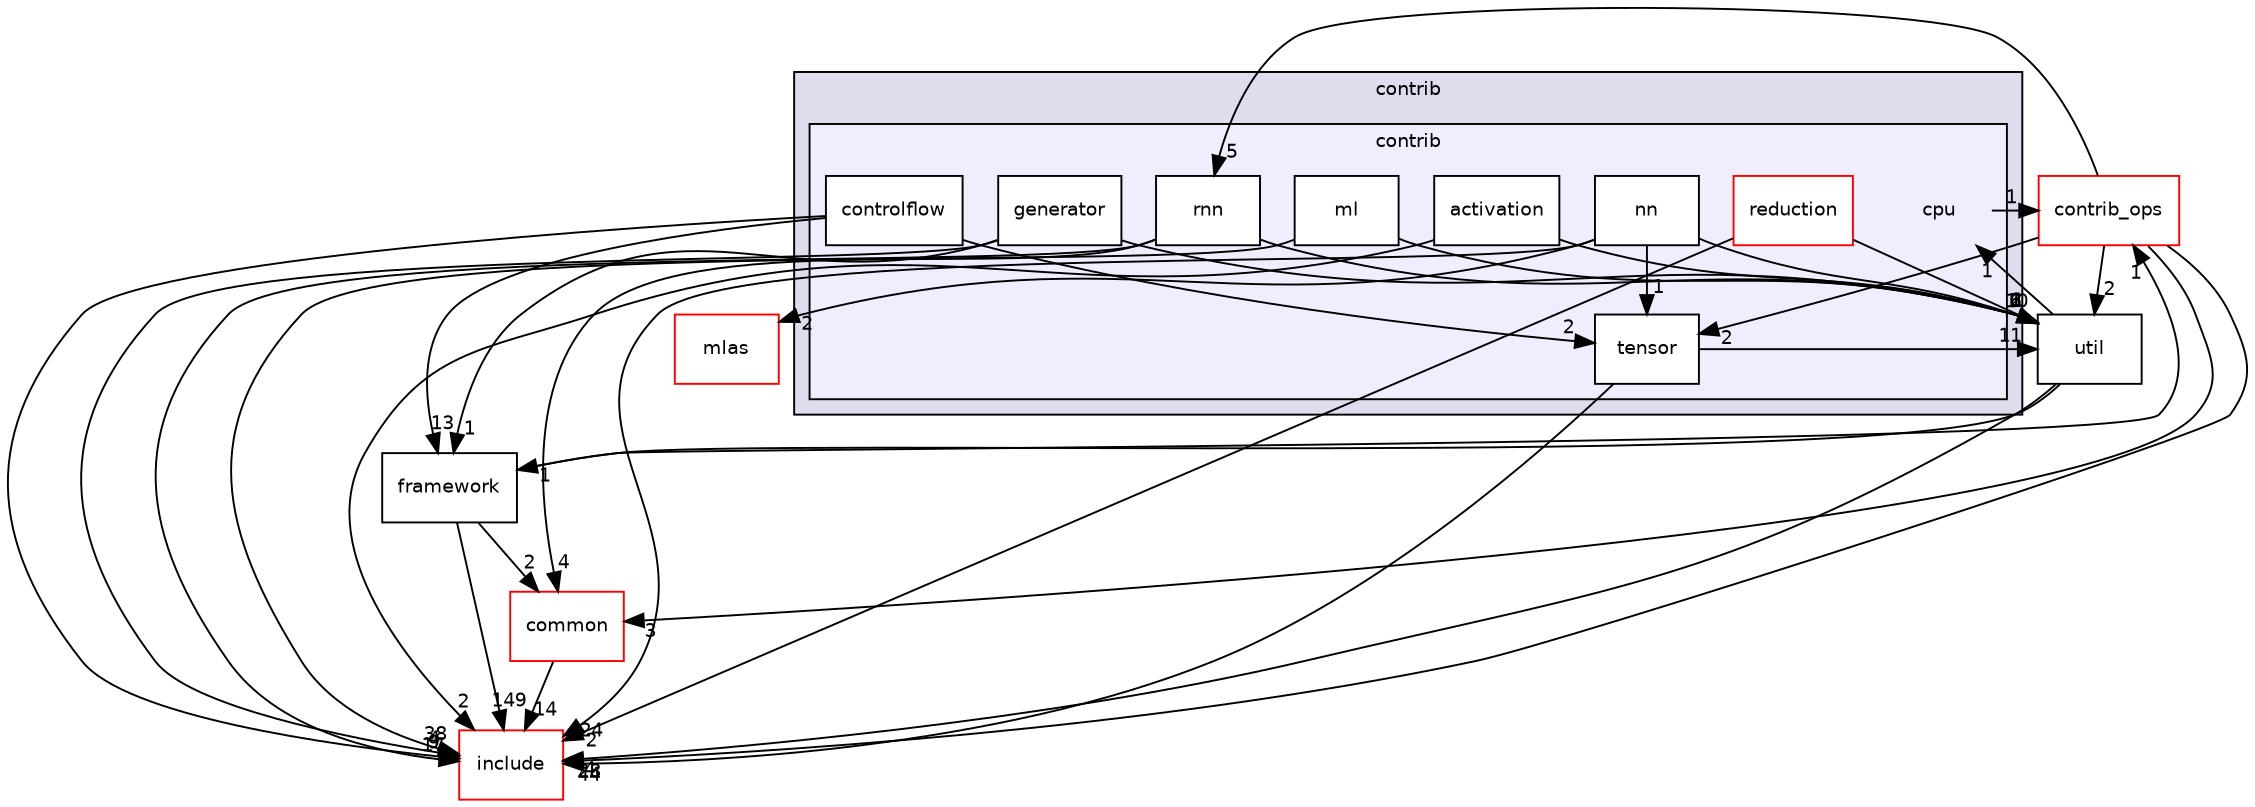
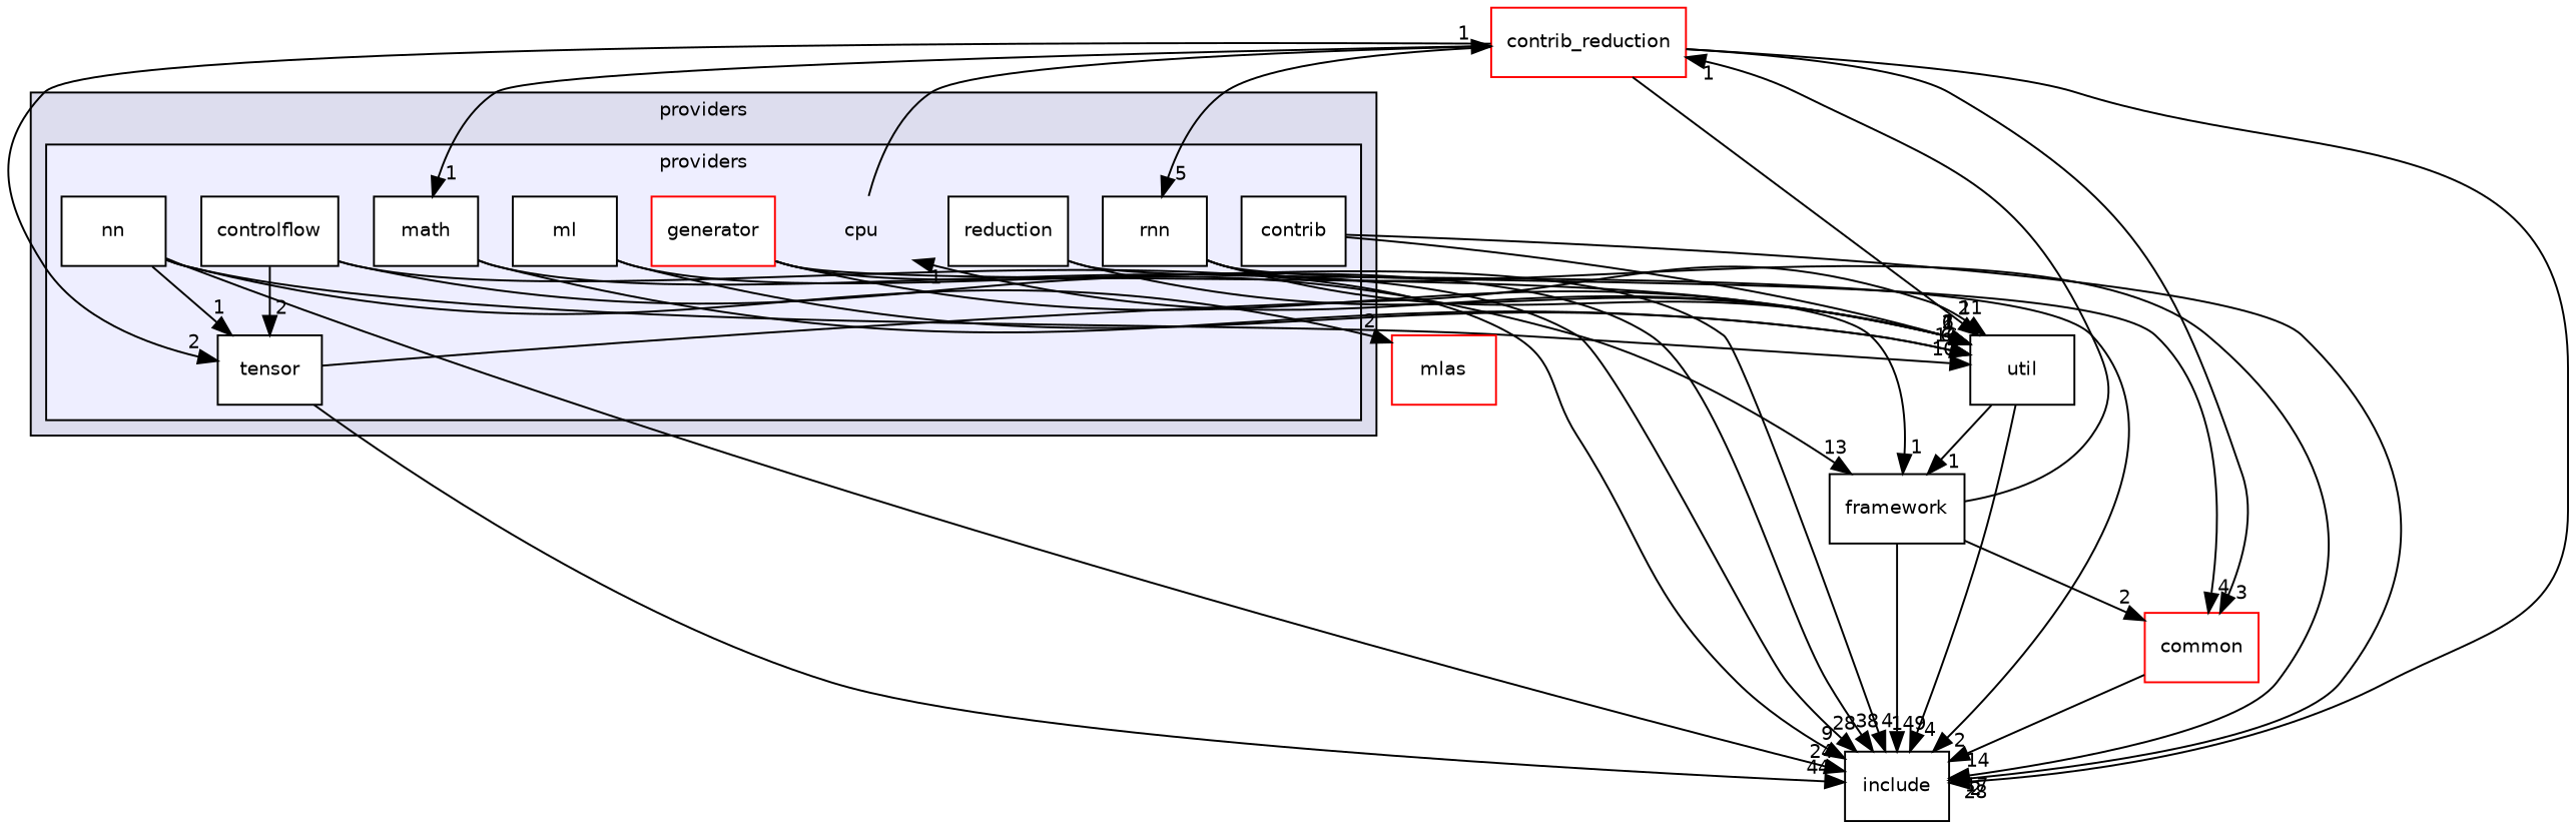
  digraph {
    compound=true
    node [fontname=Helvetica fontsize=10 shape=box color=black fillcolor=white style=filled]
    edge [headlabel=1 labeldistance=1.5 labelfontname=Helvetica labelfontsize=10]
    n1 [label=cpu shape=plaintext color="" fillcolor="" style=""]
-   n2 [label=activation]
+   n2 [label=contrib]
    n3 [label=controlflow]
-   n4 [label=generator]
+   n4 [color=red label=generator]
+   n5 [label=math]
    n6 [label=ml]
    n7 [label=nn]
-   n8 [color=red label=reduction]
+   n8 [label=reduction]
    n9 [label=rnn]
    n10 [label=tensor]
-   n11 [color=red label=contrib_ops]
-   n12 [color=red label=include]
+   n11 [color=red label=contrib_reduction]
+   n12 [label=include]
    n13 [label=util color="" fillcolor="" style=""]
    n14 [label=framework color="" fillcolor="" style=""]
    n15 [color=red label=mlas]
    n16 [color=red label=common]
    subgraph cluster_1 {
      bgcolor="#ddddee"
      fontname=Helvetica
      fontsize=10
-     label=contrib
+     label=providers
      pencolor=black
      subgraph cluster_2 {
        bgcolor="#eeeeff"
        fontname=Helvetica
        fontsize=10
        pencolor=black
        n1
        n2
        n3
        n4
+       n5
        n6
        n7
        n8
        n9
        n10
      }
    }
    n1 -> n11
    n2 -> n12 [headlabel=2]
    n2 -> n13
    n3 -> n10 [headlabel=2]
    n3 -> n12 [headlabel=9]
    n3 -> n14 [headlabel=13]
    n4 -> n12 [headlabel=4]
    n4 -> n13 [headlabel=2]
    n4 -> n14
+   n5 -> n12 [headlabel=28]
+   n5 -> n13 [headlabel=16]
    n6 -> n12 [headlabel=38]
    n6 -> n13 [headlabel=6]
    n7 -> n10
    n7 -> n12 [headlabel=24]
    n7 -> n13 [headlabel=10]
    n7 -> n15 [headlabel=2]
    n8 -> n12 [headlabel=2]
    n8 -> n13
    n9 -> n12 [headlabel=17]
    n9 -> n13 [headlabel=6]
    n9 -> n16 [headlabel=4]
    n10 -> n12 [headlabel=44]
    n10 -> n13 [headlabel=11]
+   n11 -> n5
    n11 -> n9 [headlabel=5]
    n11 -> n10 [headlabel=2]
    n11 -> n12 [headlabel=28]
    n11 -> n13 [headlabel=2]
    n11 -> n16 [headlabel=3]
    n13 -> n1
    n13 -> n12 [headlabel=4]
    n13 -> n14
    n14 -> n11
    n14 -> n12 [headlabel=149]
    n14 -> n16 [headlabel=2]
    n16 -> n12 [headlabel=14]
  }
